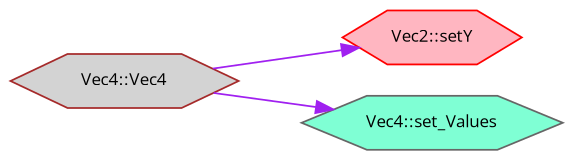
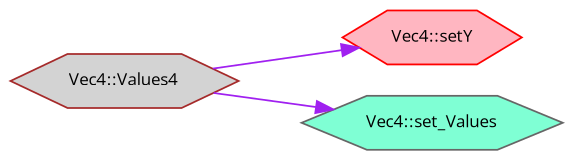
  digraph {
    fontname="Open Sans"
    rankdir=RL
    node [fontname="Open Sans" fontsize=10 shape=hexagon style=filled]
    edge [color=purple dir=back fontname="Open Sans" fontsize=10 labelfontname=Helvetica labelfontsize=10 style=solid]
-   n1 [color=red fillcolor=lightpink fontcolor=black height=0.2 label="Vec2::setY" width=0.4]
-   n2 [color=brown fillcolor=lightgrey height=0.2 label="Vec4::Vec4" width=0.4]
+   n1 [color=red fillcolor=lightpink fontcolor=black height=0.2 label="Vec4::setY" width=0.4]
+   n2 [color=brown fillcolor=lightgrey height=0.2 label="Vec4::Values4" width=0.4]
    n3 [color=gray40 fillcolor=aquamarine height=0.2 label="Vec4::set_Values" width=0.4]
    n1 -> n2
    n3 -> n2
  }
